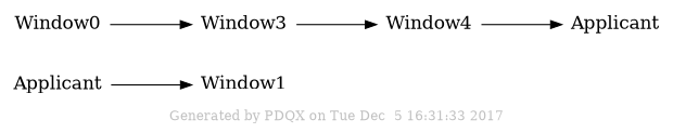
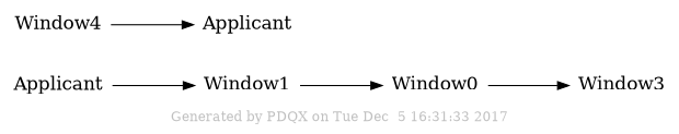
  digraph {
    compound=true
    fontcolor=gray
    fontsize=12
    label="Generated by PDQX on Tue Dec  5 16:31:33 2017"
    labelloc=b
    rankdir=LR
    ranksep=1.0
    node [fontsize=16 shape=none]
    n1 [label=Applicant shape=plaintext]
    n2 [label=Window1]
    n3 [label=Window0]
    n4 [label=Applicant shape=plaintext]
    n5 [label=Window3]
    n6 [label=Window4]
    n1 -> n2
+   n2 -> n3
    n3 -> n5
-   n5 -> n6
    n6 -> n4
  }
